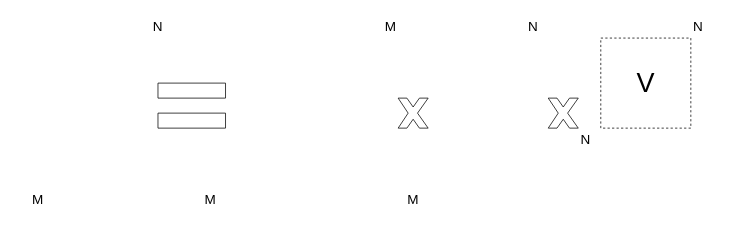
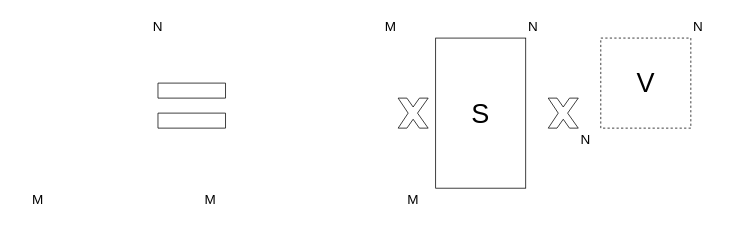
  <mxCell id="0" />
  <mxCell id="1" parent="0" />
+ <mxCell id="2" value="&lt;font style=&quot;font-size: 36px;&quot;&gt;S&lt;/font&gt;" style="rounded=0;whiteSpace=wrap;html=1;" vertex="1" parent="1"><mxGeometry x="580" y="50" width="120" height="200" as="geometry" /></mxCell>
  <mxCell id="3" value="" style="verticalLabelPosition=bottom;verticalAlign=top;html=1;shape=mxgraph.basic.x" vertex="1" parent="1"><mxGeometry x="530" y="130" width="40" height="40" as="geometry" /></mxCell>
  <mxCell id="4" value="" style="verticalLabelPosition=bottom;verticalAlign=top;html=1;shape=mxgraph.basic.rect;fillColor2=none;strokeWidth=1;size=20;indent=5;" vertex="1" parent="1"><mxGeometry x="210" y="110" width="90" height="20" as="geometry" /></mxCell>
  <mxCell id="5" value="" style="verticalLabelPosition=bottom;verticalAlign=top;html=1;shape=mxgraph.basic.rect;fillColor2=none;strokeWidth=1;size=20;indent=5;" vertex="1" parent="1"><mxGeometry x="210" y="150" width="90" height="20" as="geometry" /></mxCell>
  <mxCell id="6" value="" style="verticalLabelPosition=bottom;verticalAlign=top;html=1;shape=mxgraph.basic.x" vertex="1" parent="1"><mxGeometry x="730" y="130" width="40" height="40" as="geometry" /></mxCell>
  <mxCell id="7" value="&lt;span style=&quot;font-size: 36px;&quot;&gt;V&lt;/span&gt;" style="rounded=0;whiteSpace=wrap;html=1;dashed=1;" vertex="1" parent="1"><mxGeometry x="800" y="50" width="120" height="120" as="geometry" /></mxCell>
  <mxCell id="8" value="&lt;font style=&quot;font-size: 18px;&quot;&gt;M&lt;/font&gt;" style="text;html=1;strokeColor=none;fillColor=none;align=center;verticalAlign=middle;whiteSpace=wrap;rounded=0;" vertex="1" parent="1"><mxGeometry x="20" y="250" width="60" height="30" as="geometry" /></mxCell>
  <mxCell id="9" value="&lt;font style=&quot;font-size: 18px;&quot;&gt;M&lt;/font&gt;" style="text;html=1;strokeColor=none;fillColor=none;align=center;verticalAlign=middle;whiteSpace=wrap;rounded=0;" vertex="1" parent="1"><mxGeometry x="490" y="20" width="60" height="30" as="geometry" /></mxCell>
  <mxCell id="10" value="&lt;font style=&quot;font-size: 18px;&quot;&gt;M&lt;/font&gt;" style="text;html=1;strokeColor=none;fillColor=none;align=center;verticalAlign=middle;whiteSpace=wrap;rounded=0;" vertex="1" parent="1"><mxGeometry x="250" y="250" width="60" height="30" as="geometry" /></mxCell>
  <mxCell id="11" value="&lt;font style=&quot;font-size: 18px;&quot;&gt;N&lt;/font&gt;" style="text;html=1;strokeColor=none;fillColor=none;align=center;verticalAlign=middle;whiteSpace=wrap;rounded=0;" vertex="1" parent="1"><mxGeometry x="180" y="20" width="60" height="30" as="geometry" /></mxCell>
  <mxCell id="12" value="&lt;font style=&quot;font-size: 18px;&quot;&gt;M&lt;/font&gt;" style="text;html=1;strokeColor=none;fillColor=none;align=center;verticalAlign=middle;whiteSpace=wrap;rounded=0;" vertex="1" parent="1"><mxGeometry x="520" y="250" width="60" height="30" as="geometry" /></mxCell>
  <mxCell id="13" value="&lt;font style=&quot;font-size: 18px;&quot;&gt;N&lt;/font&gt;" style="text;html=1;strokeColor=none;fillColor=none;align=center;verticalAlign=middle;whiteSpace=wrap;rounded=0;" vertex="1" parent="1"><mxGeometry x="680" y="20" width="60" height="30" as="geometry" /></mxCell>
  <mxCell id="14" value="&lt;font style=&quot;font-size: 18px;&quot;&gt;N&lt;/font&gt;" style="text;html=1;strokeColor=none;fillColor=none;align=center;verticalAlign=middle;whiteSpace=wrap;rounded=0;" vertex="1" parent="1"><mxGeometry x="900" y="20" width="60" height="30" as="geometry" /></mxCell>
  <mxCell id="15" value="&lt;font style=&quot;font-size: 18px;&quot;&gt;N&lt;/font&gt;" style="text;html=1;strokeColor=none;fillColor=none;align=center;verticalAlign=middle;whiteSpace=wrap;rounded=0;" vertex="1" parent="1"><mxGeometry x="750" y="170" width="60" height="30" as="geometry" /></mxCell>
